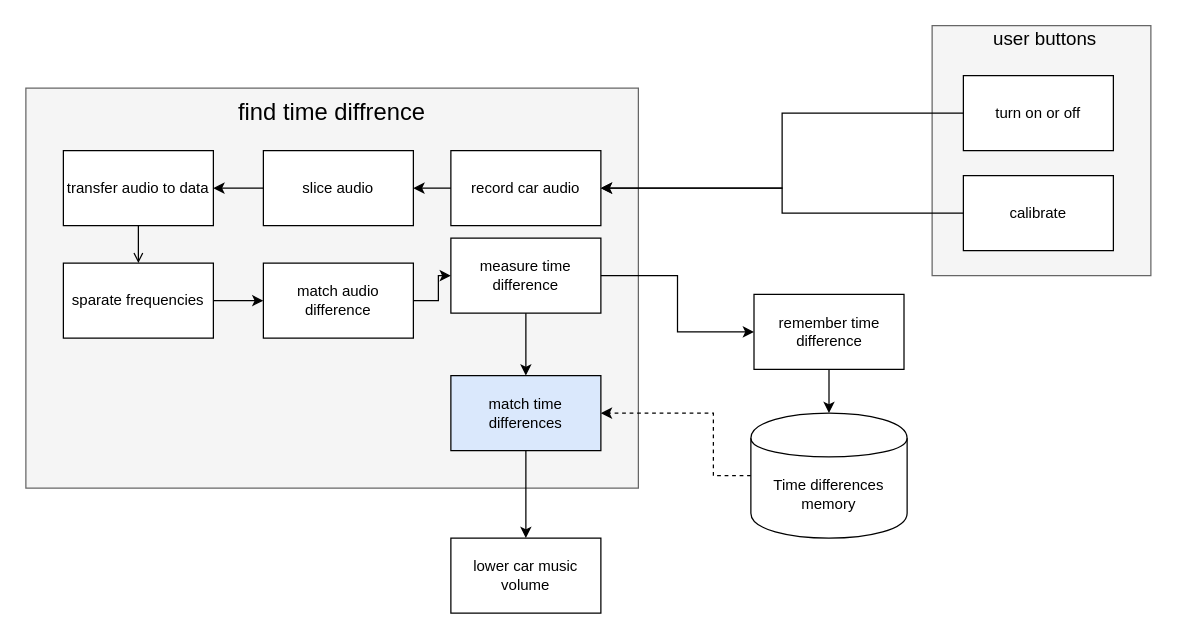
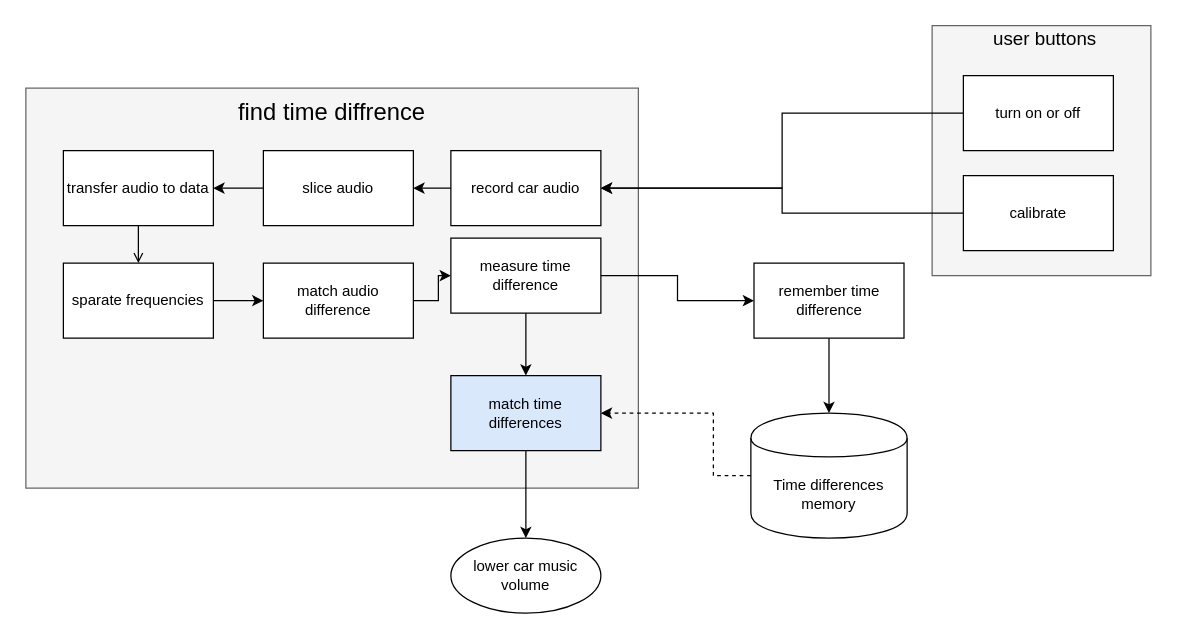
  <mxCell id="0" />
  <mxCell id="1" parent="0" />
  <mxCell id="2" value="" style="group" vertex="1" connectable="0" parent="1"><mxGeometry x="745" y="90" width="175" height="135" as="geometry" /></mxCell>
  <mxCell id="3" value="" style="rounded=0;whiteSpace=wrap;html=1;fillColor=#f5f5f5;strokeColor=#666666;fontColor=#333333;" vertex="1" parent="2"><mxGeometry y="-70" width="175" height="200" as="geometry" /></mxCell>
  <mxCell id="4" value="calibrate" style="rounded=0;whiteSpace=wrap;html=1;" vertex="1" parent="2"><mxGeometry x="25" y="50" width="120" height="60" as="geometry" /></mxCell>
  <mxCell id="5" value="turn on or off" style="rounded=0;whiteSpace=wrap;html=1;" vertex="1" parent="2"><mxGeometry x="25" y="-30" width="120" height="60" as="geometry" /></mxCell>
- <mxCell id="6" value="lower car music volume" style="rounded=0;whiteSpace=wrap;html=1;" vertex="1" parent="1"><mxGeometry x="360" y="430" width="120" height="60" as="geometry" /></mxCell>
+ <mxCell id="6" value="lower car music volume" style="ellipse;whiteSpace=wrap;html=1;" vertex="1" parent="1"><mxGeometry x="360" y="430" width="120" height="60" as="geometry" /></mxCell>
  <mxCell id="7" style="edgeStyle=orthogonalEdgeStyle;rounded=0;orthogonalLoop=1;jettySize=auto;html=1;" edge="1" parent="1" source="8" target="26"><mxGeometry relative="1" as="geometry" /></mxCell>
- <mxCell id="8" value="remember time difference" style="rounded=0;whiteSpace=wrap;html=1;" vertex="1" parent="1"><mxGeometry x="602.5" y="235" width="120" height="60" as="geometry" /></mxCell>
+ <mxCell id="8" value="remember time difference" style="rounded=0;whiteSpace=wrap;html=1;" vertex="1" parent="1"><mxGeometry x="602.5" y="210" width="120" height="60" as="geometry" /></mxCell>
  <mxCell id="9" value="" style="group" vertex="1" connectable="0" parent="1"><mxGeometry x="20" y="70" width="490" height="320" as="geometry" /></mxCell>
  <mxCell id="10" value="" style="rounded=0;whiteSpace=wrap;html=1;fillColor=#f5f5f5;strokeColor=#666666;fontColor=#333333;" vertex="1" parent="9"><mxGeometry width="490" height="320" as="geometry" /></mxCell>
  <mxCell id="11" value="record car audio" style="rounded=0;whiteSpace=wrap;html=1;" vertex="1" parent="9"><mxGeometry x="340" y="50" width="120" height="60" as="geometry" /></mxCell>
  <mxCell id="12" value="slice audio" style="rounded=0;whiteSpace=wrap;html=1;" vertex="1" parent="9"><mxGeometry x="190" y="50" width="120" height="60" as="geometry" /></mxCell>
  <mxCell id="13" style="edgeStyle=orthogonalEdgeStyle;rounded=0;orthogonalLoop=1;jettySize=auto;html=1;entryX=1;entryY=0.5;entryDx=0;entryDy=0;" edge="1" parent="9" source="11" target="12"><mxGeometry relative="1" as="geometry" /></mxCell>
  <mxCell id="14" value="transfer audio to data" style="rounded=0;whiteSpace=wrap;html=1;" vertex="1" parent="9"><mxGeometry x="30" y="50" width="120" height="60" as="geometry" /></mxCell>
  <mxCell id="15" style="edgeStyle=orthogonalEdgeStyle;rounded=0;orthogonalLoop=1;jettySize=auto;html=1;entryX=1;entryY=0.5;entryDx=0;entryDy=0;" edge="1" parent="9" source="12" target="14"><mxGeometry relative="1" as="geometry" /></mxCell>
  <mxCell id="16" value="sparate frequencies" style="rounded=0;whiteSpace=wrap;html=1;" vertex="1" parent="9"><mxGeometry x="30" y="140" width="120" height="60" as="geometry" /></mxCell>
  <mxCell id="17" style="edgeStyle=orthogonalEdgeStyle;rounded=0;orthogonalLoop=1;jettySize=auto;html=1;endArrow=open;" edge="1" parent="9" source="14" target="16"><mxGeometry relative="1" as="geometry" /></mxCell>
  <mxCell id="18" value="match audio difference" style="rounded=0;whiteSpace=wrap;html=1;" vertex="1" parent="9"><mxGeometry x="190" y="140" width="120" height="60" as="geometry" /></mxCell>
  <mxCell id="19" style="edgeStyle=orthogonalEdgeStyle;rounded=0;orthogonalLoop=1;jettySize=auto;html=1;" edge="1" parent="9" source="16" target="18"><mxGeometry relative="1" as="geometry" /></mxCell>
  <mxCell id="20" value="measure time difference" style="rounded=0;whiteSpace=wrap;html=1;" vertex="1" parent="9"><mxGeometry x="340" y="120" width="120" height="60" as="geometry" /></mxCell>
  <mxCell id="21" style="edgeStyle=orthogonalEdgeStyle;rounded=0;orthogonalLoop=1;jettySize=auto;html=1;entryX=0;entryY=0.5;entryDx=0;entryDy=0;" edge="1" parent="9" source="18" target="20"><mxGeometry relative="1" as="geometry" /></mxCell>
  <mxCell id="22" value="match time differences" style="rounded=0;whiteSpace=wrap;html=1;fillColor=#dae8fc;" vertex="1" parent="9"><mxGeometry x="340" y="230" width="120" height="60" as="geometry" /></mxCell>
  <mxCell id="23" style="edgeStyle=orthogonalEdgeStyle;rounded=0;orthogonalLoop=1;jettySize=auto;html=1;" edge="1" parent="9" source="20" target="22"><mxGeometry relative="1" as="geometry" /></mxCell>
  <mxCell id="24" value="&lt;font style=&quot;font-size: 19px&quot;&gt;find time diffrence&lt;/font&gt;" style="text;html=1;strokeColor=none;fillColor=none;align=center;verticalAlign=middle;whiteSpace=wrap;rounded=0;" vertex="1" parent="9"><mxGeometry x="106" y="10" width="278" height="20" as="geometry" /></mxCell>
  <mxCell id="25" style="edgeStyle=orthogonalEdgeStyle;rounded=0;orthogonalLoop=1;jettySize=auto;html=1;dashed=1;" edge="1" parent="1" source="26" target="22"><mxGeometry relative="1" as="geometry"><Array as="points"><mxPoint x="570" y="380" /><mxPoint x="570" y="330" /></Array></mxGeometry></mxCell>
  <mxCell id="26" value="Time differences memory" style="shape=cylinder;whiteSpace=wrap;html=1;boundedLbl=1;backgroundOutline=1;" vertex="1" parent="1"><mxGeometry x="600" y="330" width="125" height="100" as="geometry" /></mxCell>
  <mxCell id="27" style="edgeStyle=orthogonalEdgeStyle;rounded=0;orthogonalLoop=1;jettySize=auto;html=1;" edge="1" parent="1" source="5" target="11"><mxGeometry relative="1" as="geometry" /></mxCell>
  <mxCell id="28" style="edgeStyle=orthogonalEdgeStyle;rounded=0;orthogonalLoop=1;jettySize=auto;html=1;entryX=1;entryY=0.5;entryDx=0;entryDy=0;" edge="1" parent="1" source="4" target="11"><mxGeometry relative="1" as="geometry" /></mxCell>
  <mxCell id="29" style="edgeStyle=orthogonalEdgeStyle;rounded=0;orthogonalLoop=1;jettySize=auto;html=1;exitX=1;exitY=0.5;exitDx=0;exitDy=0;entryX=0;entryY=0.5;entryDx=0;entryDy=0;" edge="1" parent="1" source="20" target="8"><mxGeometry relative="1" as="geometry" /></mxCell>
  <mxCell id="30" style="edgeStyle=orthogonalEdgeStyle;rounded=0;orthogonalLoop=1;jettySize=auto;html=1;exitX=0.5;exitY=1;exitDx=0;exitDy=0;entryX=0.5;entryY=0;entryDx=0;entryDy=0;" edge="1" parent="1" source="22" target="6"><mxGeometry relative="1" as="geometry"><mxPoint x="420.176" y="430" as="targetPoint" /></mxGeometry></mxCell>
  <mxCell id="31" value="&lt;font style=&quot;font-size: 15px&quot;&gt;user buttons&lt;/font&gt;" style="text;html=1;strokeColor=none;fillColor=none;align=center;verticalAlign=middle;whiteSpace=wrap;rounded=0;" vertex="1" parent="1"><mxGeometry x="791" y="20" width="89" height="20" as="geometry" /></mxCell>
